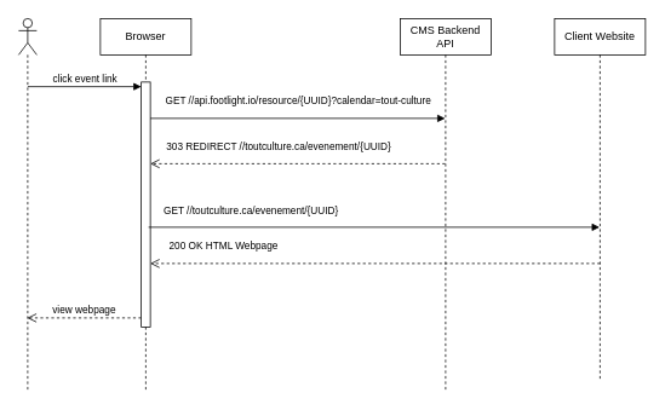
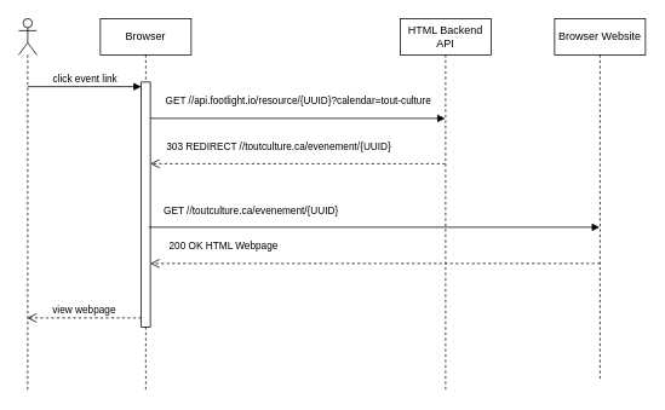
  <mxCell id="0" />
  <mxCell id="1" parent="0" />
  <mxCell id="2" value="click event link" style="html=1;verticalAlign=bottom;endArrow=block;curved=0;rounded=0;entryX=0;entryY=0;entryDx=0;entryDy=5;" parent="1" target="6" edge="1"><mxGeometry relative="1" as="geometry"><mxPoint x="30" y="95" as="sourcePoint" /></mxGeometry></mxCell>
  <mxCell id="3" value="view webpage" style="html=1;verticalAlign=bottom;endArrow=open;dashed=1;endSize=8;curved=0;rounded=0;" parent="1" edge="1"><mxGeometry relative="1" as="geometry"><mxPoint x="29.5" y="350" as="targetPoint" /><mxPoint x="155" y="350" as="sourcePoint" /><Array as="points"><mxPoint x="60" y="350" /></Array></mxGeometry></mxCell>
  <mxCell id="4" value="" style="shape=umlLifeline;perimeter=lifelinePerimeter;whiteSpace=wrap;html=1;container=1;dropTarget=0;collapsible=0;recursiveResize=0;outlineConnect=0;portConstraint=eastwest;newEdgeStyle={&quot;curved&quot;:0,&quot;rounded&quot;:0};participant=umlActor;" parent="1" vertex="1"><mxGeometry x="20" y="20" width="20" height="410" as="geometry" /></mxCell>
  <mxCell id="5" value="Browser" style="shape=umlLifeline;perimeter=lifelinePerimeter;whiteSpace=wrap;html=1;container=1;dropTarget=0;collapsible=0;recursiveResize=0;outlineConnect=0;portConstraint=eastwest;newEdgeStyle={&quot;curved&quot;:0,&quot;rounded&quot;:0};" parent="1" vertex="1"><mxGeometry x="110" y="20" width="100" height="410" as="geometry" /></mxCell>
  <mxCell id="6" value="" style="html=1;points=[[0,0,0,0,5],[0,1,0,0,-5],[1,0,0,0,5],[1,1,0,0,-5]];perimeter=orthogonalPerimeter;outlineConnect=0;targetShapes=umlLifeline;portConstraint=eastwest;newEdgeStyle={&quot;curved&quot;:0,&quot;rounded&quot;:0};" parent="5" vertex="1"><mxGeometry x="45" y="70" width="10" height="270" as="geometry" /></mxCell>
- <mxCell id="7" value="CMS Backend API" style="shape=umlLifeline;perimeter=lifelinePerimeter;whiteSpace=wrap;html=1;container=1;dropTarget=0;collapsible=0;recursiveResize=0;outlineConnect=0;portConstraint=eastwest;newEdgeStyle={&quot;curved&quot;:0,&quot;rounded&quot;:0};" parent="1" vertex="1"><mxGeometry x="440" y="20" width="100" height="410" as="geometry" /></mxCell>
- <mxCell id="8" value="Client Website" style="shape=umlLifeline;perimeter=lifelinePerimeter;whiteSpace=wrap;html=1;container=1;dropTarget=0;collapsible=0;recursiveResize=0;outlineConnect=0;portConstraint=eastwest;newEdgeStyle={&quot;curved&quot;:0,&quot;rounded&quot;:0};" parent="1" vertex="1"><mxGeometry x="610" y="20" width="100" height="400" as="geometry" /></mxCell>
+ <mxCell id="7" value="HTML Backend API" style="shape=umlLifeline;perimeter=lifelinePerimeter;whiteSpace=wrap;html=1;container=1;dropTarget=0;collapsible=0;recursiveResize=0;outlineConnect=0;portConstraint=eastwest;newEdgeStyle={&quot;curved&quot;:0,&quot;rounded&quot;:0};" parent="1" vertex="1"><mxGeometry x="440" y="20" width="100" height="410" as="geometry" /></mxCell>
+ <mxCell id="8" value="Browser Website" style="shape=umlLifeline;perimeter=lifelinePerimeter;whiteSpace=wrap;html=1;container=1;dropTarget=0;collapsible=0;recursiveResize=0;outlineConnect=0;portConstraint=eastwest;newEdgeStyle={&quot;curved&quot;:0,&quot;rounded&quot;:0};" parent="1" vertex="1"><mxGeometry x="610" y="20" width="100" height="400" as="geometry" /></mxCell>
  <mxCell id="9" value="303 REDIRECT //toutculture.ca/evenement/{UUID}&amp;nbsp;" style="html=1;verticalAlign=bottom;endArrow=open;dashed=1;endSize=8;curved=0;rounded=0;align=left;" parent="1" edge="1"><mxGeometry x="0.908" y="-10" relative="1" as="geometry"><mxPoint x="165" y="180" as="targetPoint" /><mxPoint x="489.5" y="180" as="sourcePoint" /><mxPoint x="1" as="offset" /></mxGeometry></mxCell>
  <mxCell id="10" value="GET //toutculture.ca/evenement/{UUID}" style="html=1;verticalAlign=bottom;endArrow=block;curved=0;rounded=0;align=left;" parent="1" edge="1"><mxGeometry x="-0.939" y="10" relative="1" as="geometry"><mxPoint x="163" y="250" as="sourcePoint" /><mxPoint x="659.5" y="250" as="targetPoint" /><mxPoint y="1" as="offset" /></mxGeometry></mxCell>
  <mxCell id="11" value="GET //api.footlight.io/resource/{UUID}?calendar=tout-culture" style="html=1;verticalAlign=bottom;endArrow=block;curved=0;rounded=0;align=left;" parent="1" edge="1"><mxGeometry x="-0.908" y="10" relative="1" as="geometry"><mxPoint x="165" y="130" as="sourcePoint" /><mxPoint x="489.5" y="130" as="targetPoint" /><mxPoint as="offset" /></mxGeometry></mxCell>
  <mxCell id="12" value="200 OK HTML Webpage" style="html=1;verticalAlign=bottom;endArrow=open;dashed=1;endSize=8;curved=0;rounded=0;align=left;" parent="1" target="6" edge="1"><mxGeometry x="0.927" y="-10" relative="1" as="geometry"><mxPoint x="270" y="290" as="targetPoint" /><mxPoint x="660" y="290" as="sourcePoint" /><mxPoint x="1" as="offset" /></mxGeometry></mxCell>
